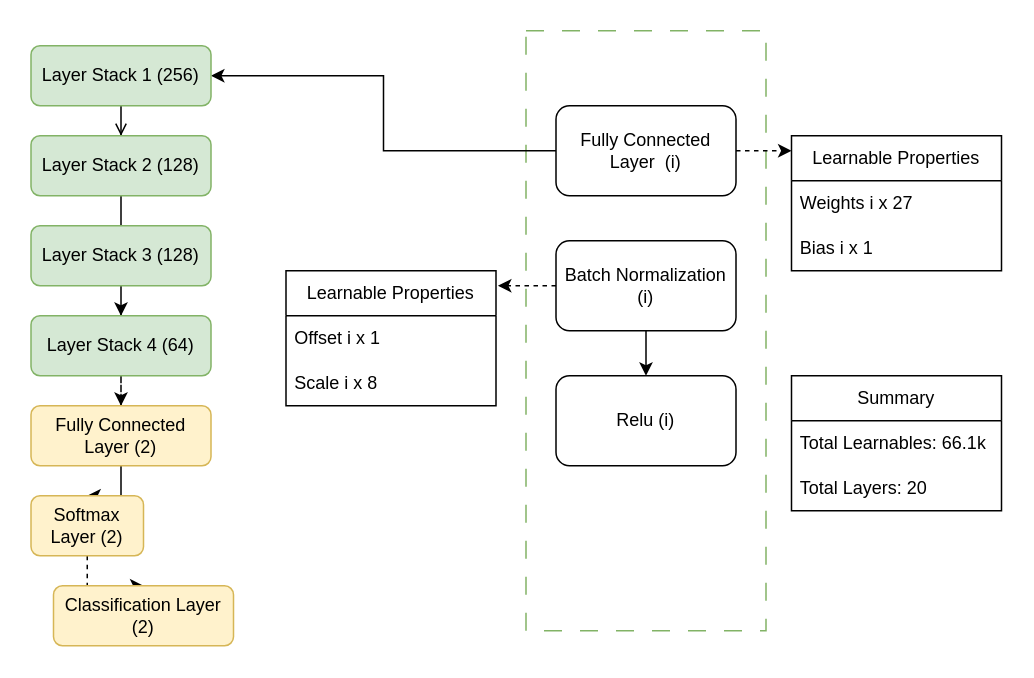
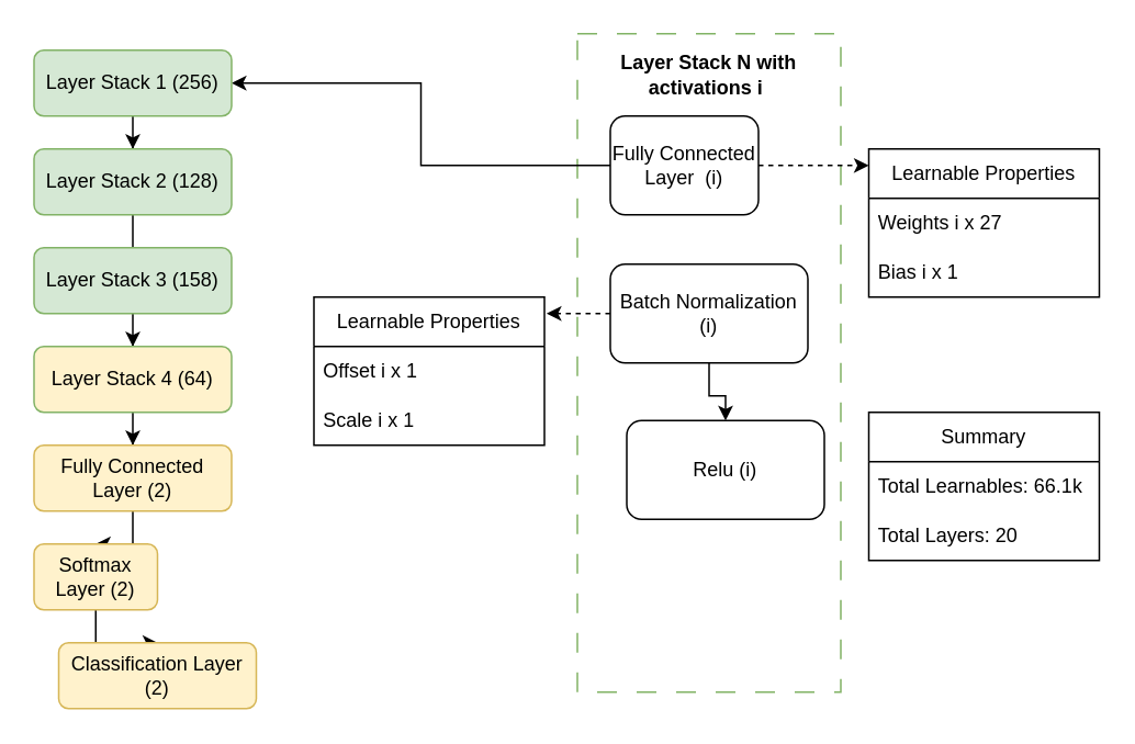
  <mxCell id="0" />
  <mxCell id="1" parent="0" />
  <mxCell id="2" value="" style="rounded=0;whiteSpace=wrap;html=1;dashed=1;dashPattern=12 12;fillColor=none;strokeColor=#82b366;" vertex="1" parent="1"><mxGeometry x="350" y="20" width="160" height="400" as="geometry" /></mxCell>
  <mxCell id="3" value="" style="edgeStyle=orthogonalEdgeStyle;rounded=0;orthogonalLoop=1;jettySize=auto;html=1;" edge="1" parent="1" source="4" target="9"><mxGeometry relative="1" as="geometry" /></mxCell>
- <mxCell id="4" value="Fully Connected Layer&amp;nbsp; (i)" style="rounded=1;whiteSpace=wrap;html=1;" vertex="1" parent="1"><mxGeometry x="370" y="70" width="120" height="60" as="geometry" /></mxCell>
+ <mxCell id="4" value="Fully Connected Layer&amp;nbsp; (i)" style="rounded=1;whiteSpace=wrap;html=1;" vertex="1" parent="1"><mxGeometry x="370" y="70" width="90" height="60" as="geometry" /></mxCell>
  <mxCell id="5" value="" style="edgeStyle=orthogonalEdgeStyle;rounded=0;orthogonalLoop=1;jettySize=auto;html=1;" edge="1" parent="1" source="6" target="7"><mxGeometry relative="1" as="geometry" /></mxCell>
  <mxCell id="6" value="Batch Normalization (i)" style="rounded=1;whiteSpace=wrap;html=1;" vertex="1" parent="1"><mxGeometry x="370" y="160" width="120" height="60" as="geometry" /></mxCell>
- <mxCell id="7" value="Relu (i)" style="rounded=1;whiteSpace=wrap;html=1;" vertex="1" parent="1"><mxGeometry x="370" y="250" width="120" height="60" as="geometry" /></mxCell>
- <mxCell id="8" value="" style="edgeStyle=orthogonalEdgeStyle;rounded=0;orthogonalLoop=1;jettySize=auto;html=1;endArrow=open;" edge="1" parent="1" source="9" target="11"><mxGeometry relative="1" as="geometry" /></mxCell>
+ <mxCell id="7" value="Relu (i)" style="rounded=1;whiteSpace=wrap;html=1;" vertex="1" parent="1"><mxGeometry x="380" y="255" width="120" height="60" as="geometry" /></mxCell>
+ <mxCell id="8" value="" style="edgeStyle=orthogonalEdgeStyle;rounded=0;orthogonalLoop=1;jettySize=auto;html=1;" edge="1" parent="1" source="9" target="11"><mxGeometry relative="1" as="geometry" /></mxCell>
  <mxCell id="9" value="Layer Stack 1 (256)" style="rounded=1;whiteSpace=wrap;html=1;fillColor=#d5e8d4;strokeColor=#82b366;" vertex="1" parent="1"><mxGeometry x="20" y="30" width="120" height="40" as="geometry" /></mxCell>
  <mxCell id="10" value="" style="edgeStyle=orthogonalEdgeStyle;rounded=0;orthogonalLoop=1;jettySize=auto;html=1;endArrow=none;" edge="1" parent="1" source="11" target="13"><mxGeometry relative="1" as="geometry" /></mxCell>
  <mxCell id="11" value="Layer Stack 2 (128)" style="rounded=1;whiteSpace=wrap;html=1;fillColor=#d5e8d4;strokeColor=#82b366;" vertex="1" parent="1"><mxGeometry x="20" y="90" width="120" height="40" as="geometry" /></mxCell>
  <mxCell id="12" value="" style="edgeStyle=orthogonalEdgeStyle;rounded=0;orthogonalLoop=1;jettySize=auto;html=1;" edge="1" parent="1" source="13" target="15"><mxGeometry relative="1" as="geometry" /></mxCell>
- <mxCell id="13" value="Layer Stack 3 (128)" style="rounded=1;whiteSpace=wrap;html=1;fillColor=#d5e8d4;strokeColor=#82b366;" vertex="1" parent="1"><mxGeometry x="20" y="150" width="120" height="40" as="geometry" /></mxCell>
- <mxCell id="14" value="" style="edgeStyle=orthogonalEdgeStyle;rounded=0;orthogonalLoop=1;jettySize=auto;html=1;dashed=1;" edge="1" parent="1" source="15" target="17"><mxGeometry relative="1" as="geometry" /></mxCell>
- <mxCell id="15" value="Layer Stack 4 (64)" style="rounded=1;whiteSpace=wrap;html=1;fillColor=#d5e8d4;strokeColor=#82b366;" vertex="1" parent="1"><mxGeometry x="20" y="210" width="120" height="40" as="geometry" /></mxCell>
+ <mxCell id="13" value="Layer Stack 3 (158)" style="rounded=1;whiteSpace=wrap;html=1;fillColor=#d5e8d4;strokeColor=#82b366;" vertex="1" parent="1"><mxGeometry x="20" y="150" width="120" height="40" as="geometry" /></mxCell>
+ <mxCell id="14" value="" style="edgeStyle=orthogonalEdgeStyle;rounded=0;orthogonalLoop=1;jettySize=auto;html=1;" edge="1" parent="1" source="15" target="17"><mxGeometry relative="1" as="geometry" /></mxCell>
+ <mxCell id="15" value="Layer Stack 4 (64)" style="rounded=1;whiteSpace=wrap;html=1;fillColor=#fff2cc;strokeColor=#82b366;" vertex="1" parent="1"><mxGeometry x="20" y="210" width="120" height="40" as="geometry" /></mxCell>
  <mxCell id="16" value="" style="edgeStyle=orthogonalEdgeStyle;rounded=0;orthogonalLoop=1;jettySize=auto;html=1;" edge="1" parent="1" source="17" target="19"><mxGeometry relative="1" as="geometry" /></mxCell>
  <mxCell id="17" value="Fully Connected Layer (2)" style="rounded=1;whiteSpace=wrap;html=1;fillColor=#fff2cc;strokeColor=#d6b656;" vertex="1" parent="1"><mxGeometry x="20" y="270" width="120" height="40" as="geometry" /></mxCell>
- <mxCell id="18" value="" style="edgeStyle=orthogonalEdgeStyle;rounded=0;orthogonalLoop=1;jettySize=auto;html=1;dashed=1;" edge="1" parent="1" source="19" target="20"><mxGeometry relative="1" as="geometry" /></mxCell>
+ <mxCell id="18" value="" style="edgeStyle=orthogonalEdgeStyle;rounded=0;orthogonalLoop=1;jettySize=auto;html=1;" edge="1" parent="1" source="19" target="20"><mxGeometry relative="1" as="geometry" /></mxCell>
  <mxCell id="19" value="Softmax Layer (2)" style="rounded=1;whiteSpace=wrap;html=1;fillColor=#fff2cc;strokeColor=#d6b656;" vertex="1" parent="1"><mxGeometry x="20" y="330" width="75" height="40" as="geometry" /></mxCell>
  <mxCell id="20" value="Classification Layer (2)" style="rounded=1;whiteSpace=wrap;html=1;fillColor=#fff2cc;strokeColor=#d6b656;" vertex="1" parent="1"><mxGeometry x="35" y="390" width="120" height="40" as="geometry" /></mxCell>
+ <mxCell id="21" value="&lt;b&gt;Layer Stack N with activations i&amp;nbsp;&lt;/b&gt;" style="text;html=1;align=center;verticalAlign=middle;whiteSpace=wrap;rounded=0;" vertex="1" parent="1"><mxGeometry x="350" y="30" width="160" height="30" as="geometry" /></mxCell>
  <mxCell id="22" value="Learnable Properties" style="swimlane;fontStyle=0;childLayout=stackLayout;horizontal=1;startSize=30;horizontalStack=0;resizeParent=1;resizeParentMax=0;resizeLast=0;collapsible=1;marginBottom=0;whiteSpace=wrap;html=1;" vertex="1" parent="1"><mxGeometry x="527" y="90" width="140" height="90" as="geometry" /></mxCell>
  <mxCell id="23" value="Weights i x 27" style="text;strokeColor=none;fillColor=none;align=left;verticalAlign=middle;spacingLeft=4;spacingRight=4;overflow=hidden;points=[[0,0.5],[1,0.5]];portConstraint=eastwest;rotatable=0;whiteSpace=wrap;html=1;" vertex="1" parent="22"><mxGeometry y="30" width="140" height="30" as="geometry" /></mxCell>
  <mxCell id="24" value="Bias i x 1" style="text;strokeColor=none;fillColor=none;align=left;verticalAlign=middle;spacingLeft=4;spacingRight=4;overflow=hidden;points=[[0,0.5],[1,0.5]];portConstraint=eastwest;rotatable=0;whiteSpace=wrap;html=1;" vertex="1" parent="22"><mxGeometry y="60" width="140" height="30" as="geometry" /></mxCell>
  <mxCell id="25" value="Learnable Properties" style="swimlane;fontStyle=0;childLayout=stackLayout;horizontal=1;startSize=30;horizontalStack=0;resizeParent=1;resizeParentMax=0;resizeLast=0;collapsible=1;marginBottom=0;whiteSpace=wrap;html=1;" vertex="1" parent="1"><mxGeometry x="190" y="180" width="140" height="90" as="geometry" /></mxCell>
  <mxCell id="26" value="Offset i x 1" style="text;strokeColor=none;fillColor=none;align=left;verticalAlign=middle;spacingLeft=4;spacingRight=4;overflow=hidden;points=[[0,0.5],[1,0.5]];portConstraint=eastwest;rotatable=0;whiteSpace=wrap;html=1;" vertex="1" parent="25"><mxGeometry y="30" width="140" height="30" as="geometry" /></mxCell>
- <mxCell id="27" value="Scale i x 8" style="text;strokeColor=none;fillColor=none;align=left;verticalAlign=middle;spacingLeft=4;spacingRight=4;overflow=hidden;points=[[0,0.5],[1,0.5]];portConstraint=eastwest;rotatable=0;whiteSpace=wrap;html=1;" vertex="1" parent="25"><mxGeometry y="60" width="140" height="30" as="geometry" /></mxCell>
+ <mxCell id="27" value="Scale i x 1" style="text;strokeColor=none;fillColor=none;align=left;verticalAlign=middle;spacingLeft=4;spacingRight=4;overflow=hidden;points=[[0,0.5],[1,0.5]];portConstraint=eastwest;rotatable=0;whiteSpace=wrap;html=1;" vertex="1" parent="25"><mxGeometry y="60" width="140" height="30" as="geometry" /></mxCell>
  <mxCell id="28" style="edgeStyle=orthogonalEdgeStyle;rounded=0;orthogonalLoop=1;jettySize=auto;html=1;exitX=1;exitY=0.5;exitDx=0;exitDy=0;entryX=0;entryY=0.112;entryDx=0;entryDy=0;entryPerimeter=0;dashed=1;" edge="1" parent="1" source="4" target="22"><mxGeometry relative="1" as="geometry" /></mxCell>
  <mxCell id="29" style="edgeStyle=orthogonalEdgeStyle;rounded=0;orthogonalLoop=1;jettySize=auto;html=1;exitX=0;exitY=0.5;exitDx=0;exitDy=0;entryX=1.009;entryY=0.11;entryDx=0;entryDy=0;entryPerimeter=0;dashed=1;" edge="1" parent="1" source="6" target="25"><mxGeometry relative="1" as="geometry" /></mxCell>
  <mxCell id="30" value="Summary" style="swimlane;fontStyle=0;childLayout=stackLayout;horizontal=1;startSize=30;horizontalStack=0;resizeParent=1;resizeParentMax=0;resizeLast=0;collapsible=1;marginBottom=0;whiteSpace=wrap;html=1;" vertex="1" parent="1"><mxGeometry x="527" y="250" width="140" height="90" as="geometry" /></mxCell>
  <mxCell id="31" value="Total Learnables: 66.1k" style="text;strokeColor=none;fillColor=none;align=left;verticalAlign=middle;spacingLeft=4;spacingRight=4;overflow=hidden;points=[[0,0.5],[1,0.5]];portConstraint=eastwest;rotatable=0;whiteSpace=wrap;html=1;" vertex="1" parent="30"><mxGeometry y="30" width="140" height="30" as="geometry" /></mxCell>
  <mxCell id="32" value="Total Layers: 20" style="text;strokeColor=none;fillColor=none;align=left;verticalAlign=middle;spacingLeft=4;spacingRight=4;overflow=hidden;points=[[0,0.5],[1,0.5]];portConstraint=eastwest;rotatable=0;whiteSpace=wrap;html=1;" vertex="1" parent="30"><mxGeometry y="60" width="140" height="30" as="geometry" /></mxCell>
